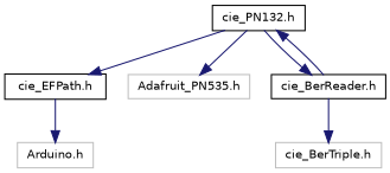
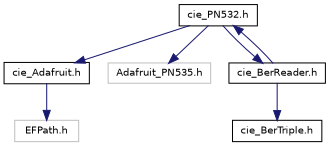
  digraph {
    node [color=black fillcolor=white fontname=Helvetica fontsize=10 shape=record style=filled]
    edge [color=midnightblue fontname=Helvetica fontsize=10 labelfontname=Helvetica labelfontsize=10 style=solid]
-   n1 [height=0.2 label="cie_PN132.h" width=0.4]
-   n2 [height=0.2 label="cie_EFPath.h" width=0.4]
+   n1 [height=0.2 label="cie_PN532.h" width=0.4]
+   n2 [height=0.2 label="cie_Adafruit.h" width=0.4]
    n3 [color=grey75 height=0.2 label="Adafruit_PN535.h" width=0.4]
    n4 [height=0.2 label="cie_BerReader.h" width=0.4]
-   n5 [color=grey75 height=0.2 label="Arduino.h" width=0.4]
-   n6 [color=grey75 height=0.2 label="cie_BerTriple.h" width=0.4]
+   n5 [color=grey75 height=0.2 label="EFPath.h" width=0.4]
+   n6 [height=0.2 label="cie_BerTriple.h" width=0.4]
    n1 -> n2
    n1 -> n3
    n1 -> n4
    n2 -> n5
    n4 -> n1
    n4 -> n6
  }
